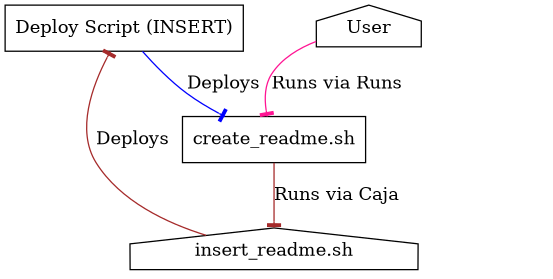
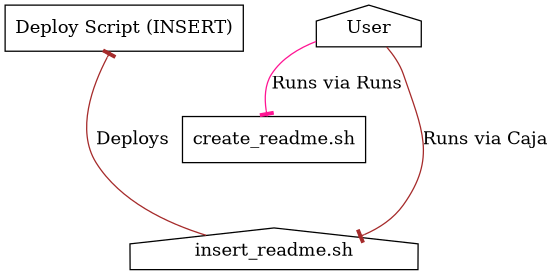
  digraph {
    node [shape=box]
    edge [arrowhead=tee color=brown]
    n1 [label="Deploy Script (INSERT)"]
    n2 [label="create_readme.sh"]
    n3 [label="insert_readme.sh" shape=house]
    n4 [label=User shape=house]
-   n1 -> n2 [color=blue label=Deploys]
    n3 -> n1 [label=Deploys]
    n4 -> n2 [color=deeppink label="Runs via Runs"]
-   n2 -> n3 [label="Runs via Caja"]
+   n4 -> n3 [label="Runs via Caja"]
  }
